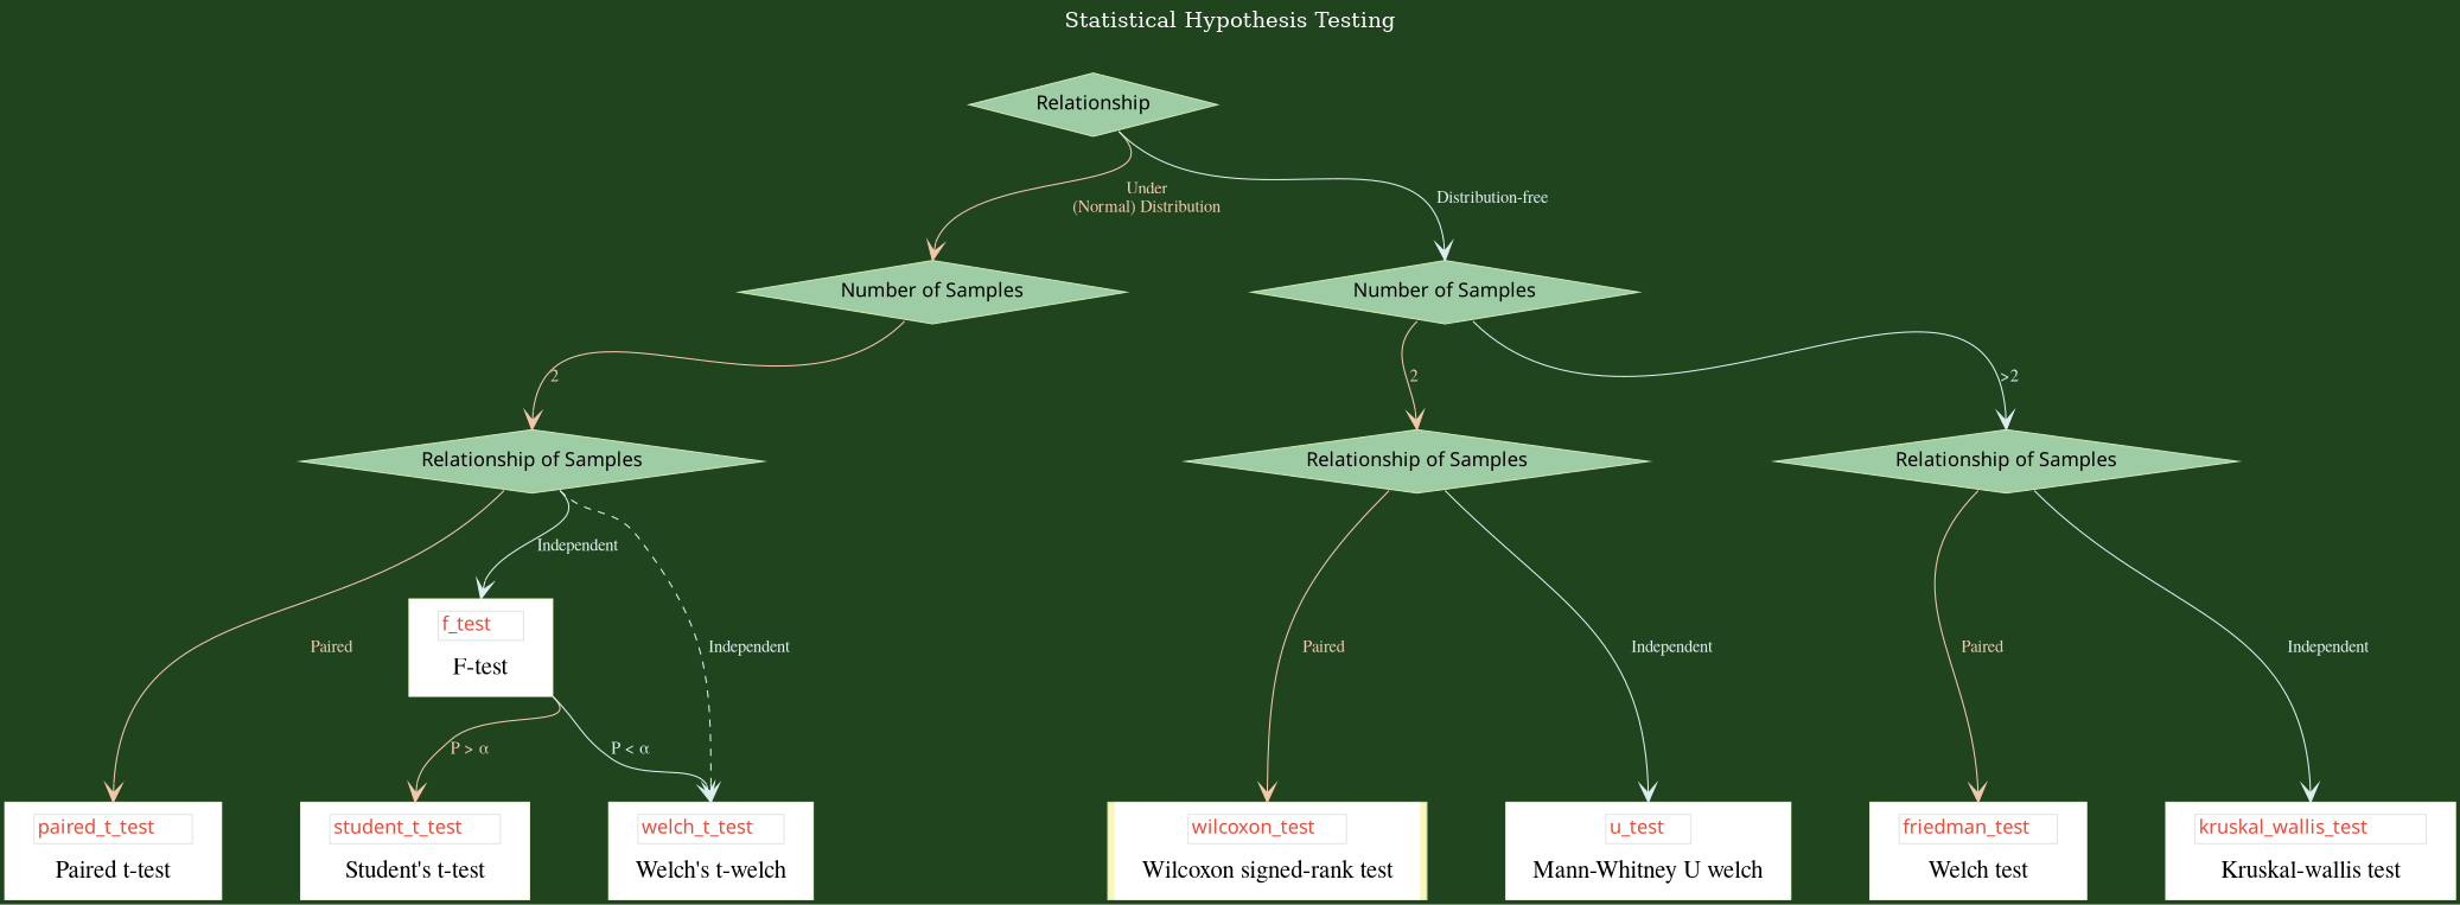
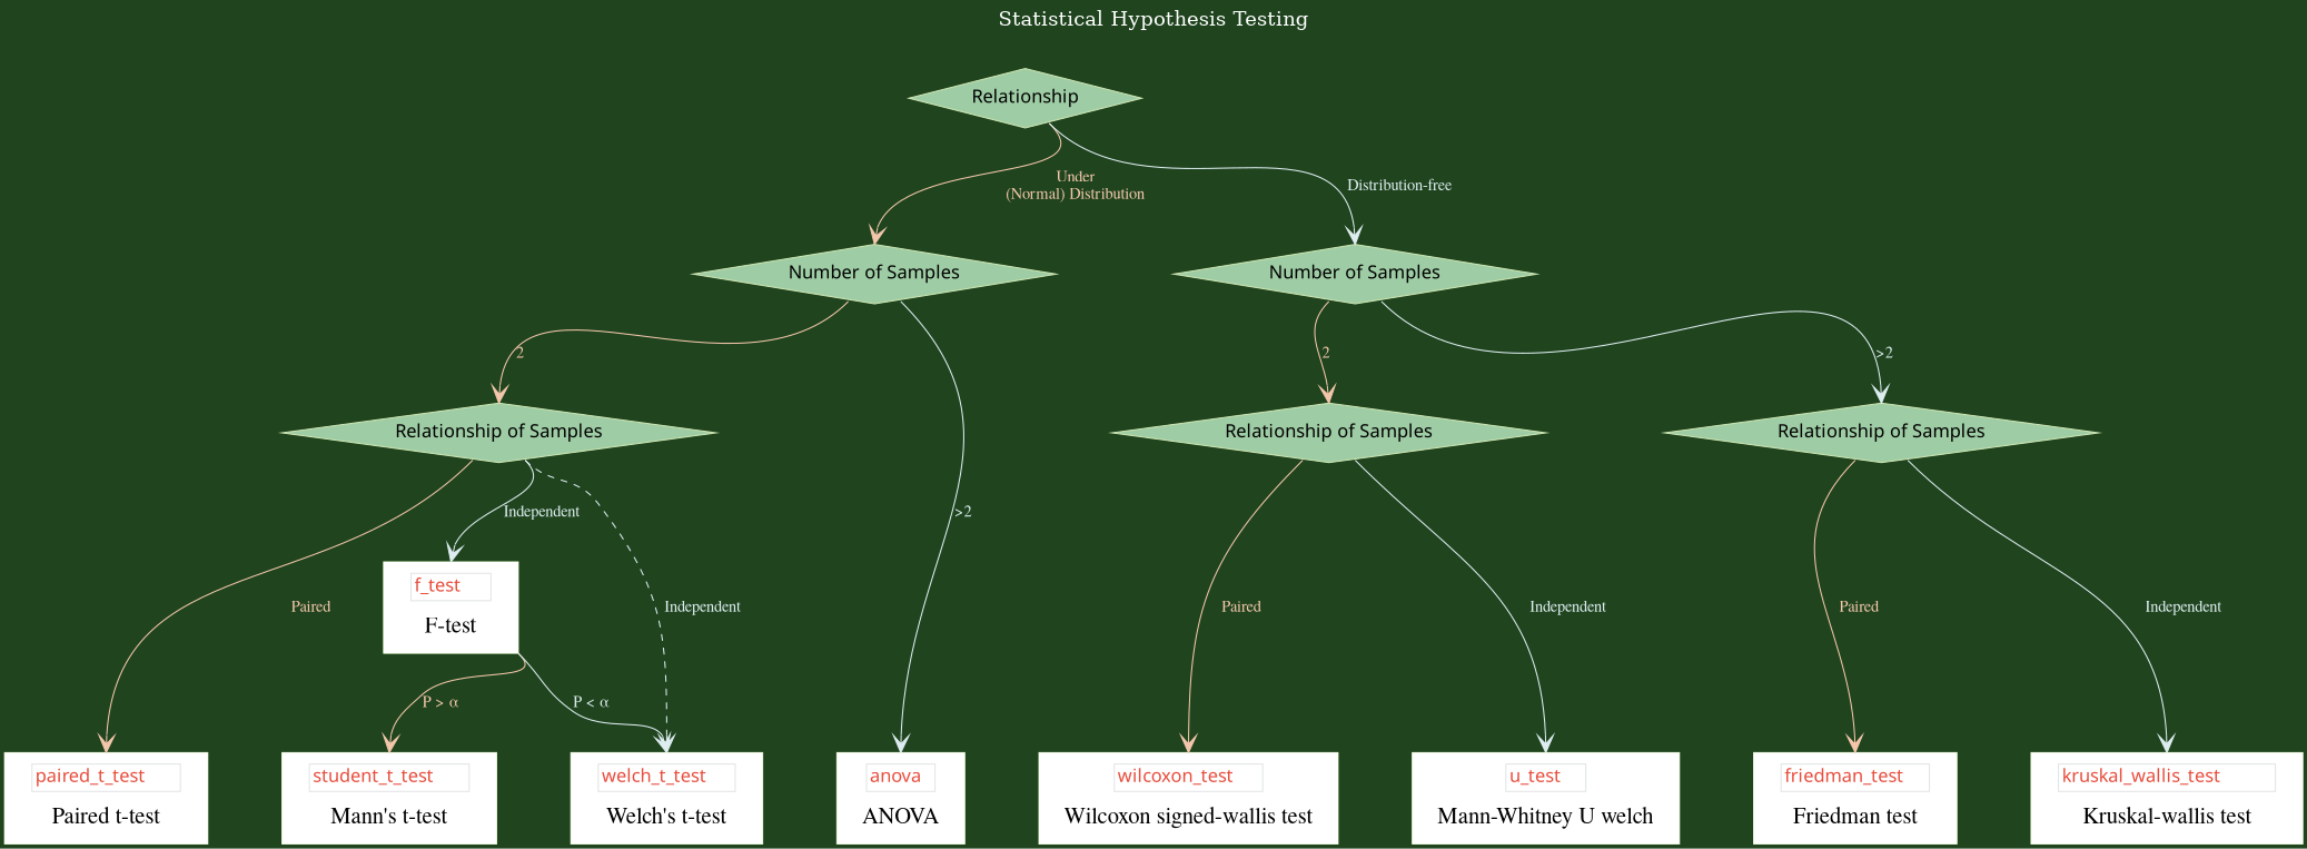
  digraph {
    bgcolor="#1f441e"
    compound=true
    fontcolor=white
    fontsize=18
    label="Statistical Hypothesis Testing"
    labeljust=c
    labelloc=t
    nodesep=0.9
    rankdir=TB
    ranksep=1.0
    style=filled
    node [color="#cee6b4" fillcolor="#fff5b7" fixedsize=false fontcolor=6 fontname=times fontsize=20 margin=0 shape=rect style="solid,filled"]
    edge [arrowhead=vee arrowsize=1.5 color="#deedf0" fontcolor="#deedf0" fontname=times fontsize=14 headport=n labelfloat=false style=solid tailport=se]
    n1 [fillcolor="#9ecca4" fontname=fantasy fontsize=16 label=Relationship margin=0.05 shape=diamond]
    n2 [fillcolor="#9ecca4" fontname=fantasy fontsize=16 label="Number of Samples" margin=0.05 shape=diamond]
    n3 [fillcolor="#9ecca4" fontname=fantasy fontsize=16 label="Number of Samples" margin=0.05 shape=diamond]
    n4 [fillcolor="#9ecca4" fontname=fantasy fontsize=16 label="Relationship of Samples" margin=0.05 shape=diamond]
    n5 [fillcolor="#9ecca4" fontname=fantasy fontsize=16 label="Relationship of Samples" margin=0.05 shape=diamond]
    n6 [fillcolor="#9ecca4" fontname=fantasy fontsize=16 label="Relationship of Samples" margin=0.05 shape=diamond]
    n7 [label=<<table border="0" cellspacing="10" bgcolor="white"><tr><td></td><td port="varname" align="left" border="1" color="#e1e4e5" bgcolor="white" width="70"  fixedsize="true"><font point-size="16" face="monaco" color="#e74c3c">f_test</font></td><td></td></tr><tr><td colspan="3" port="location"><font face="times">F-test</font></td></tr></table>>]
    n8 [label=<<table border="0" cellspacing="10" bgcolor="white"><tr><td></td><td port="varname" align="left" border="1" color="#e1e4e5" bgcolor="white" width="130" fixedsize="true"><font point-size="16" face="monaco" color="#e74c3c">paired_t_test</font></td><td></td></tr><tr><td colspan="3" port="location"><font face="times">Paired t-test</font></td></tr></table>>]
-   n9 [label=<<table border="0" cellspacing="10" bgcolor="white"><tr><td></td><td port="varname" align="left" border="1" color="#e1e4e5" bgcolor="white" width="140" fixedsize="true"><font point-size="16" face="monaco" color="#e74c3c">student_t_test</font></td><td></td></tr><tr><td colspan="3" port="location"><font face="times">Student's t-test</font></td></tr></table>>]
-   n10 [label=<<table border="0" cellspacing="10" bgcolor="white"><tr><td></td><td port="varname" align="left" border="1" color="#e1e4e5" bgcolor="white" width="120" fixedsize="true"><font point-size="16" face="monaco" color="#e74c3c">welch_t_test</font></td><td></td></tr><tr><td colspan="3" port="location"><font face="times">Welch's t-welch</font></td></tr></table>>]
-   n12 [label=<<table border="0" cellspacing="10" bgcolor="white"><tr><td></td><td port="varname" align="left" border="1" color="#e1e4e5" bgcolor="white" width="130" fixedsize="true"><font point-size="16" face="monaco" color="#e74c3c">wilcoxon_test</font></td><td></td></tr><tr><td colspan="3" port="location"><font face="times">Wilcoxon signed-rank test</font></td></tr></table>>]
+   n9 [label=<<table border="0" cellspacing="10" bgcolor="white"><tr><td></td><td port="varname" align="left" border="1" color="#e1e4e5" bgcolor="white" width="140" fixedsize="true"><font point-size="16" face="monaco" color="#e74c3c">student_t_test</font></td><td></td></tr><tr><td colspan="3" port="location"><font face="times">Mann's t-test</font></td></tr></table>>]
+   n10 [label=<<table border="0" cellspacing="10" bgcolor="white"><tr><td></td><td port="varname" align="left" border="1" color="#e1e4e5" bgcolor="white" width="120" fixedsize="true"><font point-size="16" face="monaco" color="#e74c3c">welch_t_test</font></td><td></td></tr><tr><td colspan="3" port="location"><font face="times">Welch's t-test</font></td></tr></table>>]
+   n11 [label=<<table border="0" cellspacing="10" bgcolor="white"><tr><td></td><td port="varname" align="left" border="1" color="#e1e4e5" bgcolor="white" width="60"  fixedsize="true"><font point-size="16" face="monaco" color="#e74c3c">anova</font></td><td></td></tr><tr><td colspan="3" port="location"><font face="times">ANOVA</font></td></tr></table>>]
+   n12 [label=<<table border="0" cellspacing="10" bgcolor="white"><tr><td></td><td port="varname" align="left" border="1" color="#e1e4e5" bgcolor="white" width="130" fixedsize="true"><font point-size="16" face="monaco" color="#e74c3c">wilcoxon_test</font></td><td></td></tr><tr><td colspan="3" port="location"><font face="times">Wilcoxon signed-wallis test</font></td></tr></table>>]
    n13 [label=<<table border="0" cellspacing="10" bgcolor="white"><tr><td></td><td port="varname" align="left" border="1" color="#e1e4e5" bgcolor="white" width="70"  fixedsize="true"><font point-size="16" face="monaco" color="#e74c3c">u_test</font></td><td></td></tr><tr><td colspan="3" port="location"><font face="times">Mann-Whitney U welch</font></td></tr></table>>]
-   n14 [label=<<table border="0" cellspacing="10" bgcolor="white"><tr><td></td><td port="varname" align="left" border="1" color="#e1e4e5" bgcolor="white" width="130" fixedsize="true"><font point-size="16" face="monaco" color="#e74c3c">friedman_test</font></td><td></td></tr><tr><td colspan="3" port="location"><font face="times">Welch test</font></td></tr></table>>]
+   n14 [label=<<table border="0" cellspacing="10" bgcolor="white"><tr><td></td><td port="varname" align="left" border="1" color="#e1e4e5" bgcolor="white" width="130" fixedsize="true"><font point-size="16" face="monaco" color="#e74c3c">friedman_test</font></td><td></td></tr><tr><td colspan="3" port="location"><font face="times">Friedman test</font></td></tr></table>>]
    n15 [label=<<table border="0" cellspacing="10" bgcolor="white"><tr><td></td><td port="varname" align="left" border="1" color="#e1e4e5" bgcolor="white" width="190" fixedsize="true"><font point-size="16" face="monaco" color="#e74c3c">kruskal_wallis_test</font></td><td></td></tr><tr><td colspan="3" port="location"><font face="times">Kruskal-wallis test</font></td></tr></table>>]
    subgraph sub_1 {
      rank=same
      n1
    }
    subgraph sub_2 {
      rank=same
      n2
      n3
    }
    subgraph sub_3 {
      rank=same
      n4
      n5
      n6
    }
    subgraph sub_4 {
      rank=same
      n7
    }
    subgraph sub_5 {
      rank=same
      n8
      n9
      n10
+     n11
      n12
      n13
      n14
      n15
    }
    subgraph cluster_6 {
      fillcolor="#89898989"
      fontcolor="#ffd56b"
      label="Parametric Test"
      subgraph cluster_7 {
        fillcolor="#89898989"
        fontcolor="#ffd56b"
        label="Two-Sample Test"
      }
      subgraph cluster_8 {
        fillcolor="#89898989"
        fontcolor="#ffd56b"
        label="Multiple-Sample Test"
      }
    }
    subgraph cluster_9 {
      fillcolor="#89898989"
      fontcolor="#ffd56b"
      label="Parametric Test"
      subgraph cluster_10 {
        fillcolor="#89898989"
        fontcolor="#ffd56b"
        label="Two-Sample Test"
      }
      subgraph cluster_11 {
        fillcolor="#89898989"
        fontcolor="#ffd56b"
        label="Multiple-Sample Test"
      }
    }
    n1 -> n2 [color="#f4c7ab" fontcolor="#f4c7ab" label="Under\n(Normal) Distribution"]
    n1 -> n3 [label="Distribution-free"]
    n2 -> n4 [color="#f4c7ab" fontcolor="#f4c7ab" label=2 tailport=sw]
+   n2 -> n11 [label=">2"]
    n3 -> n5 [color="#f4c7ab" fontcolor="#f4c7ab" label=2 tailport=sw]
    n3 -> n6 [label=">2"]
    n4 -> n7 [label=Independent]
    n4 -> n8 [color="#f4c7ab" fontcolor="#f4c7ab" label=Paired tailport=sw]
    n4 -> n10 [label=Independent style=dashed]
    n5 -> n12 [color="#f4c7ab" fontcolor="#f4c7ab" label=Paired tailport=sw]
    n5 -> n13 [label=Independent]
    n6 -> n14 [color="#f4c7ab" fontcolor="#f4c7ab" label=Paired tailport=sw]
    n6 -> n15 [label=Independent]
    n7 -> n9 [color="#f4c7ab" fontcolor="#f4c7ab" label="P > &#945;"]
    n7 -> n10 [label="P < &#945;"]
  }
